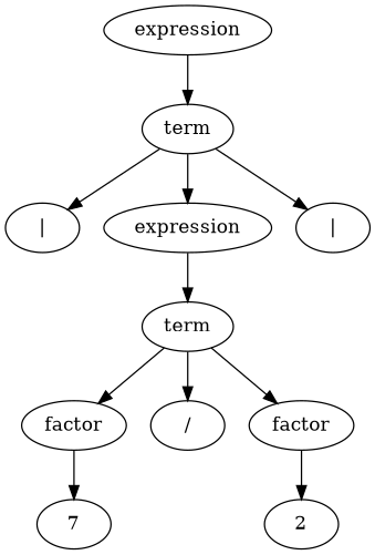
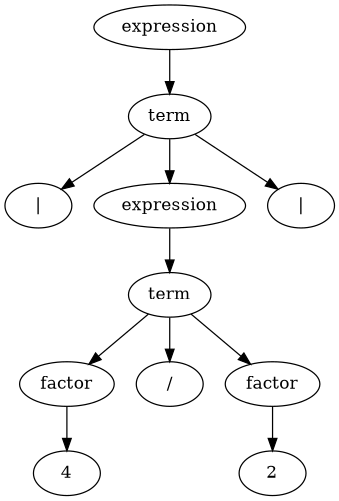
  digraph {
    n1 [label=expression]
    n2 [label=term]
    n3 [label="|"]
    n4 [label=expression]
    n5 [label="|"]
    n6 [label=term]
    n7 [label=factor]
    n8 [label="/"]
    n9 [label=factor]
-   n10 [label=7]
+   n10 [label=4]
    n11 [label=2]
    n1 -> n2
    n2 -> n3
    n2 -> n4
    n2 -> n5
    n4 -> n6
    n6 -> n7
    n6 -> n8
    n6 -> n9
    n7 -> n10
    n9 -> n11
  }
